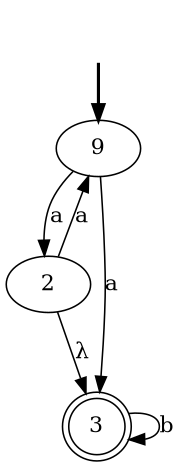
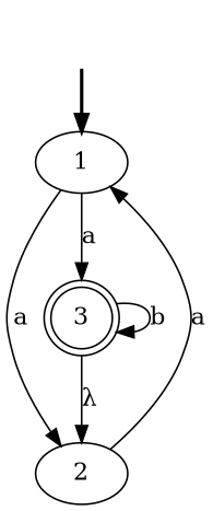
  digraph {
    fake0 [style=invisible]
-   1 [root=true label=9]
+   1 [root=true]
    2
    3 [shape=doublecircle]
    fake0 -> 1 [style=bold]
    1 -> 2 [label=a]
    1 -> 3 [label=a]
    2 -> 1 [label=a]
-   2 -> 3 [label="λ"]
+   3 -> 2 [label="λ"]
    3 -> 3 [label=b]
  }
